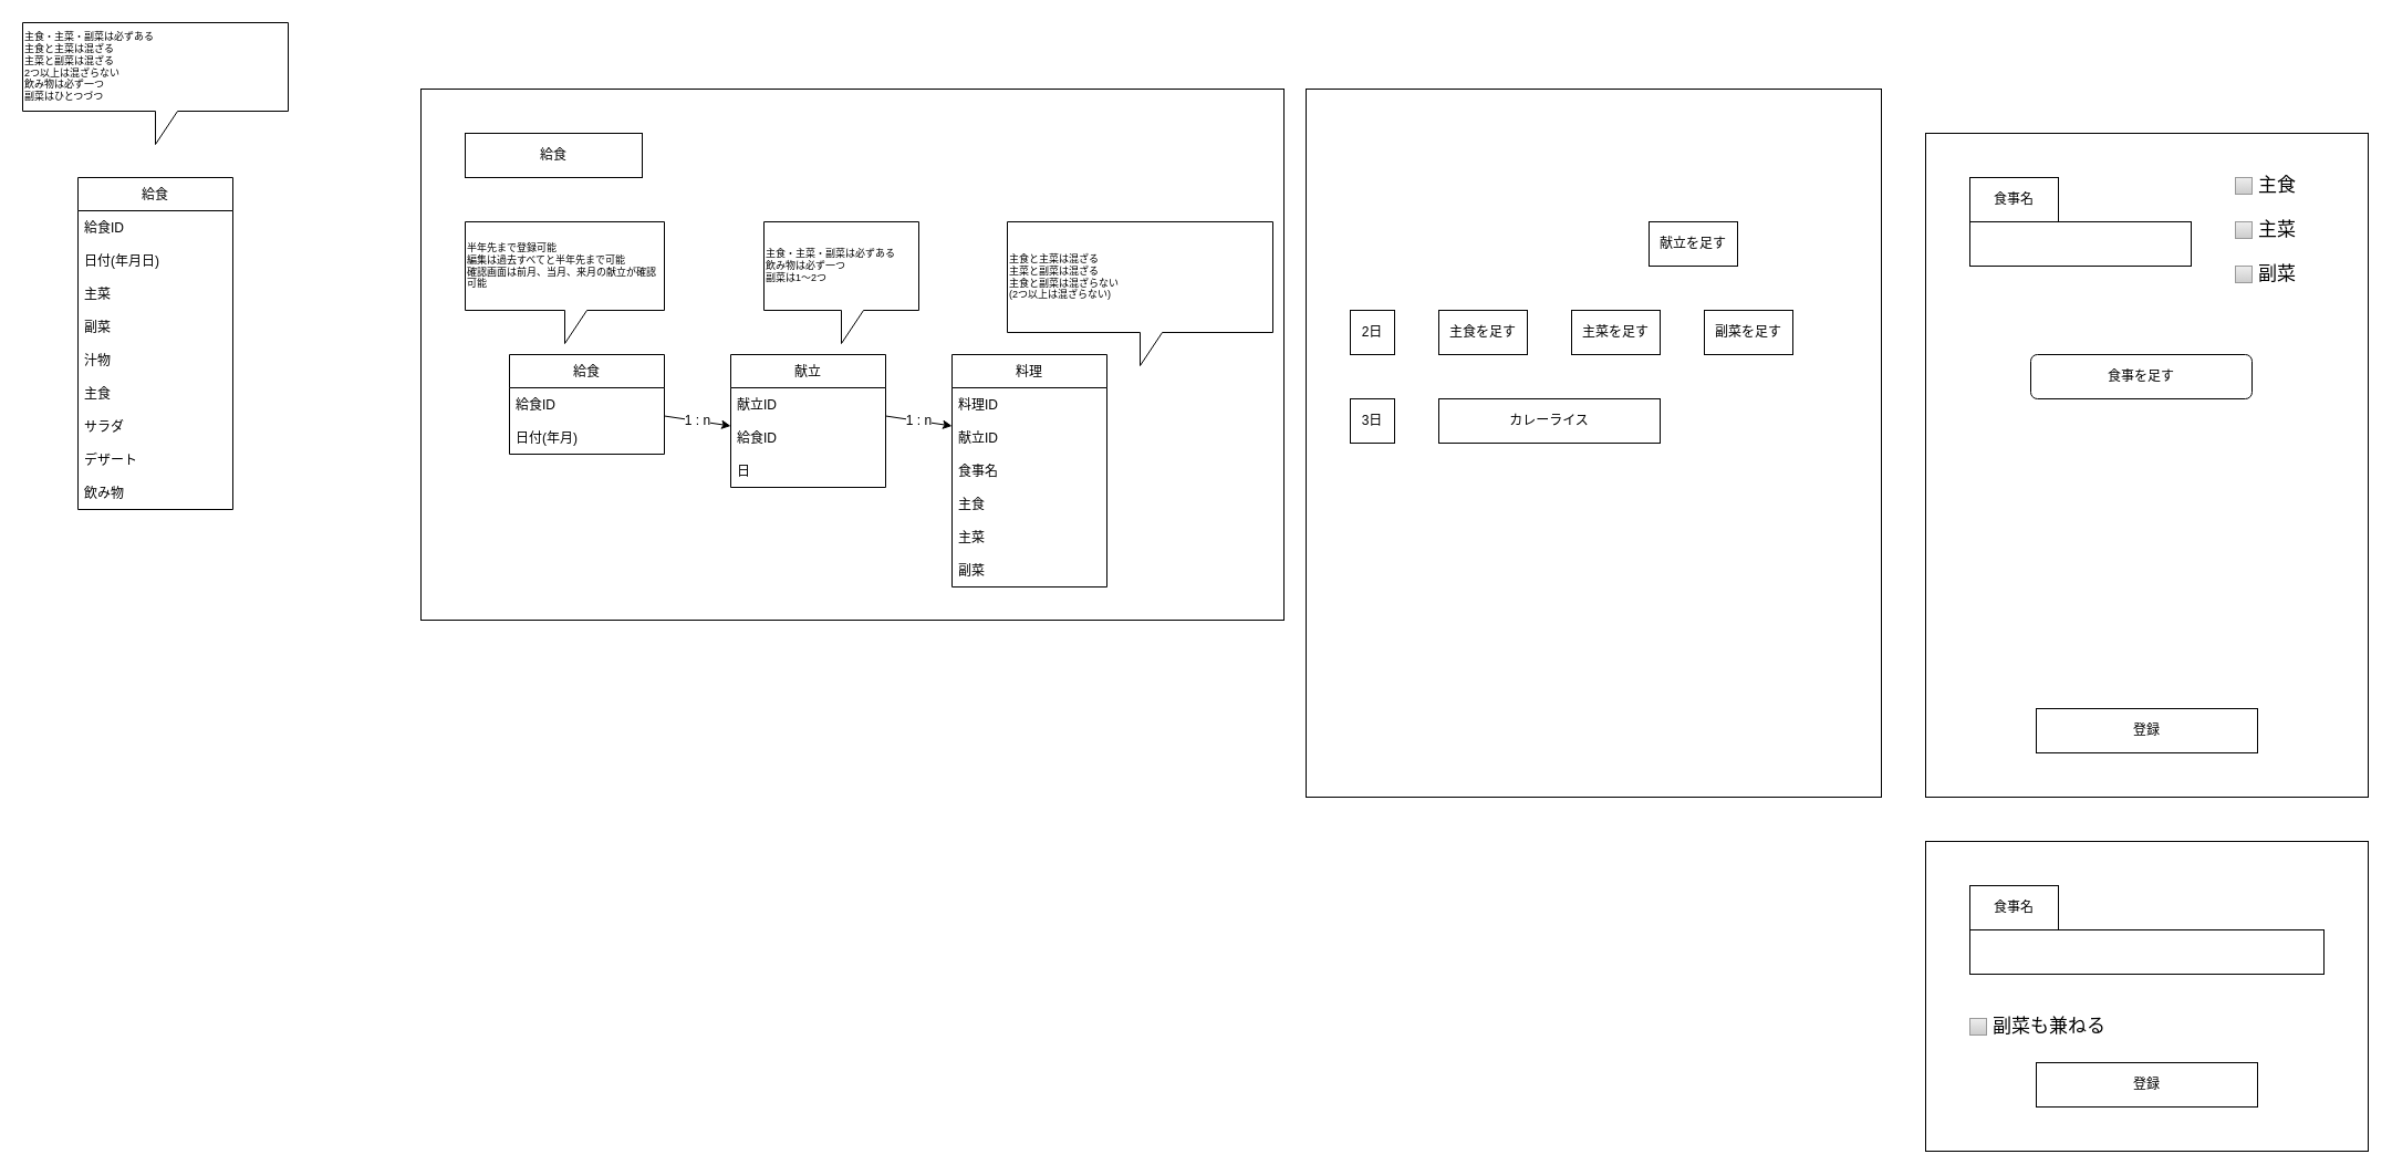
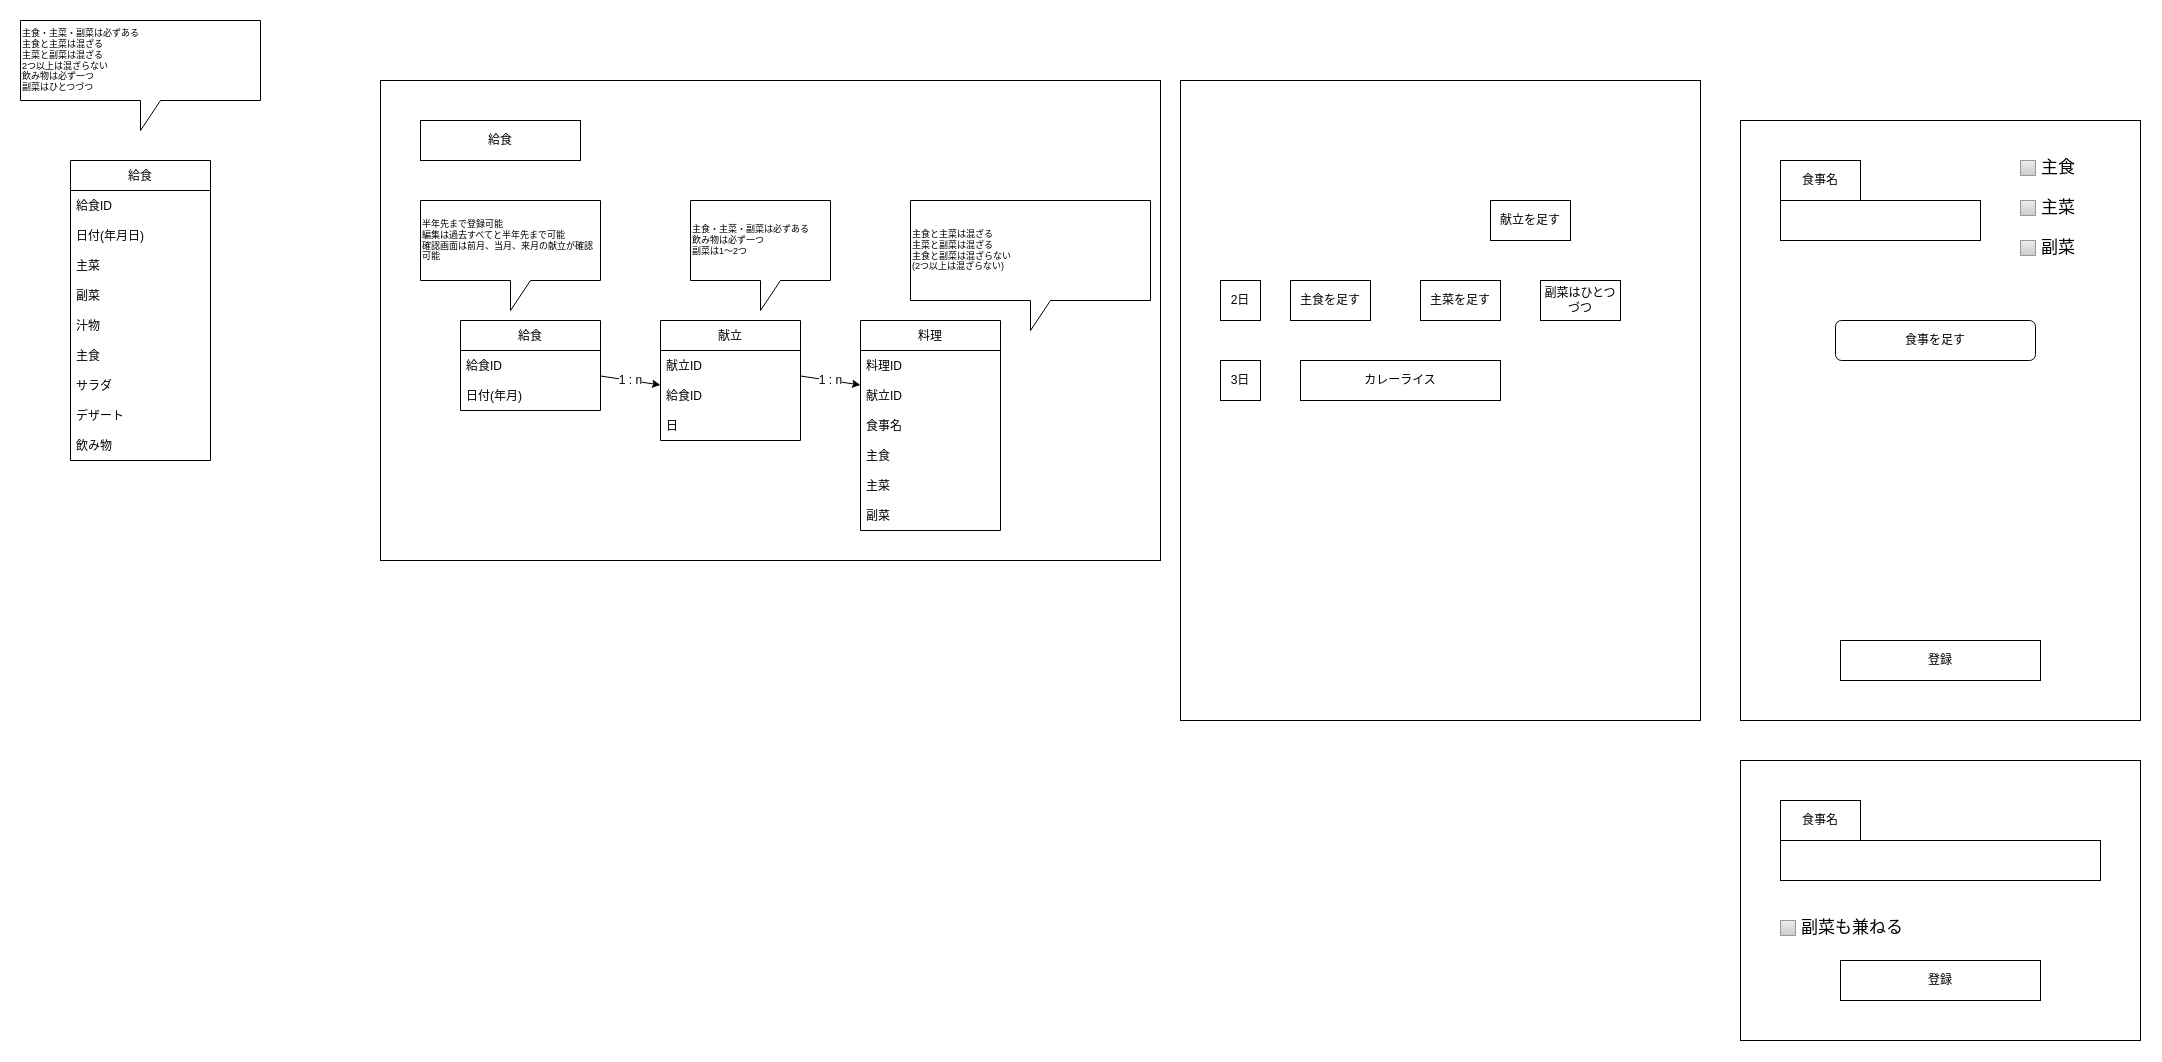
  <mxCell id="0" />
  <mxCell id="1" parent="0" />
  <mxCell id="2" value="" style="rounded=0;whiteSpace=wrap;html=1;fontColor=default;fillColor=none;" vertex="1" parent="1"><mxGeometry x="380" y="80" width="780" height="480" as="geometry" /></mxCell>
  <mxCell id="3" value="給食" style="swimlane;fontStyle=0;childLayout=stackLayout;horizontal=1;startSize=30;horizontalStack=0;resizeParent=1;resizeParentMax=0;resizeLast=0;collapsible=1;marginBottom=0;" parent="1" vertex="1"><mxGeometry x="70" y="160" width="140" height="300" as="geometry" /></mxCell>
  <mxCell id="4" value="給食ID" style="text;strokeColor=none;fillColor=none;align=left;verticalAlign=middle;spacingLeft=4;spacingRight=4;overflow=hidden;points=[[0,0.5],[1,0.5]];portConstraint=eastwest;rotatable=0;" parent="3" vertex="1"><mxGeometry y="30" width="140" height="30" as="geometry" /></mxCell>
  <mxCell id="5" value="日付(年月日)" style="text;strokeColor=none;fillColor=none;align=left;verticalAlign=middle;spacingLeft=4;spacingRight=4;overflow=hidden;points=[[0,0.5],[1,0.5]];portConstraint=eastwest;rotatable=0;" parent="3" vertex="1"><mxGeometry y="60" width="140" height="30" as="geometry" /></mxCell>
  <mxCell id="6" value="主菜" style="text;strokeColor=none;fillColor=none;align=left;verticalAlign=middle;spacingLeft=4;spacingRight=4;overflow=hidden;points=[[0,0.5],[1,0.5]];portConstraint=eastwest;rotatable=0;" parent="3" vertex="1"><mxGeometry y="90" width="140" height="30" as="geometry" /></mxCell>
  <mxCell id="7" value="副菜" style="text;strokeColor=none;fillColor=none;align=left;verticalAlign=middle;spacingLeft=4;spacingRight=4;overflow=hidden;points=[[0,0.5],[1,0.5]];portConstraint=eastwest;rotatable=0;" parent="3" vertex="1"><mxGeometry y="120" width="140" height="30" as="geometry" /></mxCell>
  <mxCell id="8" value="汁物" style="text;strokeColor=none;fillColor=none;align=left;verticalAlign=middle;spacingLeft=4;spacingRight=4;overflow=hidden;points=[[0,0.5],[1,0.5]];portConstraint=eastwest;rotatable=0;" parent="3" vertex="1"><mxGeometry y="150" width="140" height="30" as="geometry" /></mxCell>
  <mxCell id="9" value="主食" style="text;strokeColor=none;fillColor=none;align=left;verticalAlign=middle;spacingLeft=4;spacingRight=4;overflow=hidden;points=[[0,0.5],[1,0.5]];portConstraint=eastwest;rotatable=0;" parent="3" vertex="1"><mxGeometry y="180" width="140" height="30" as="geometry" /></mxCell>
  <mxCell id="10" value="サラダ" style="text;strokeColor=none;fillColor=none;align=left;verticalAlign=middle;spacingLeft=4;spacingRight=4;overflow=hidden;points=[[0,0.5],[1,0.5]];portConstraint=eastwest;rotatable=0;" parent="3" vertex="1"><mxGeometry y="210" width="140" height="30" as="geometry" /></mxCell>
  <mxCell id="11" value="デザート" style="text;strokeColor=none;fillColor=none;align=left;verticalAlign=middle;spacingLeft=4;spacingRight=4;overflow=hidden;points=[[0,0.5],[1,0.5]];portConstraint=eastwest;rotatable=0;" parent="3" vertex="1"><mxGeometry y="240" width="140" height="30" as="geometry" /></mxCell>
  <mxCell id="12" value="飲み物" style="text;strokeColor=none;fillColor=none;align=left;verticalAlign=middle;spacingLeft=4;spacingRight=4;overflow=hidden;points=[[0,0.5],[1,0.5]];portConstraint=eastwest;rotatable=0;" parent="3" vertex="1"><mxGeometry y="270" width="140" height="30" as="geometry" /></mxCell>
  <mxCell id="13" value="主食・主菜・副菜は必ずある&lt;br&gt;主食と主菜は混ざる&lt;br&gt;主菜と副菜は混ざる&lt;br&gt;2つ以上は混ざらない&lt;br&gt;飲み物は必ず一つ&lt;br&gt;副菜はひとつづつ" style="shape=callout;whiteSpace=wrap;html=1;perimeter=calloutPerimeter;fontSize=9;align=left;" parent="1" vertex="1"><mxGeometry x="20" y="20" width="240" height="110" as="geometry" /></mxCell>
  <mxCell id="14" value="1 : n" style="edgeStyle=none;html=1;fontSize=12;" parent="1" source="16" target="21" edge="1"><mxGeometry relative="1" as="geometry" /></mxCell>
  <mxCell id="15" value="給食" style="swimlane;fontStyle=0;childLayout=stackLayout;horizontal=1;startSize=30;horizontalStack=0;resizeParent=1;resizeParentMax=0;resizeLast=0;collapsible=1;marginBottom=0;" parent="1" vertex="1"><mxGeometry x="460" y="320" width="140" height="90" as="geometry" /></mxCell>
  <mxCell id="16" value="給食ID" style="text;strokeColor=none;fillColor=none;align=left;verticalAlign=middle;spacingLeft=4;spacingRight=4;overflow=hidden;points=[[0,0.5],[1,0.5]];portConstraint=eastwest;rotatable=0;" parent="15" vertex="1"><mxGeometry y="30" width="140" height="30" as="geometry" /></mxCell>
  <mxCell id="17" value="日付(年月)" style="text;strokeColor=none;fillColor=none;align=left;verticalAlign=middle;spacingLeft=4;spacingRight=4;overflow=hidden;points=[[0,0.5],[1,0.5]];portConstraint=eastwest;rotatable=0;" parent="15" vertex="1"><mxGeometry y="60" width="140" height="30" as="geometry" /></mxCell>
  <mxCell id="18" value="1 : n" style="edgeStyle=none;html=1;fontSize=12;" parent="1" source="20" target="25" edge="1"><mxGeometry relative="1" as="geometry" /></mxCell>
  <mxCell id="19" value="献立" style="swimlane;fontStyle=0;childLayout=stackLayout;horizontal=1;startSize=30;horizontalStack=0;resizeParent=1;resizeParentMax=0;resizeLast=0;collapsible=1;marginBottom=0;" parent="1" vertex="1"><mxGeometry x="660" y="320" width="140" height="120" as="geometry" /></mxCell>
  <mxCell id="20" value="献立ID" style="text;strokeColor=none;fillColor=none;align=left;verticalAlign=middle;spacingLeft=4;spacingRight=4;overflow=hidden;points=[[0,0.5],[1,0.5]];portConstraint=eastwest;rotatable=0;" parent="19" vertex="1"><mxGeometry y="30" width="140" height="30" as="geometry" /></mxCell>
  <mxCell id="21" value="給食ID" style="text;strokeColor=none;fillColor=none;align=left;verticalAlign=middle;spacingLeft=4;spacingRight=4;overflow=hidden;points=[[0,0.5],[1,0.5]];portConstraint=eastwest;rotatable=0;" parent="19" vertex="1"><mxGeometry y="60" width="140" height="30" as="geometry" /></mxCell>
  <mxCell id="22" value="日" style="text;strokeColor=none;fillColor=none;align=left;verticalAlign=middle;spacingLeft=4;spacingRight=4;overflow=hidden;points=[[0,0.5],[1,0.5]];portConstraint=eastwest;rotatable=0;" parent="19" vertex="1"><mxGeometry y="90" width="140" height="30" as="geometry" /></mxCell>
  <mxCell id="23" value="料理" style="swimlane;fontStyle=0;childLayout=stackLayout;horizontal=1;startSize=30;horizontalStack=0;resizeParent=1;resizeParentMax=0;resizeLast=0;collapsible=1;marginBottom=0;" parent="1" vertex="1"><mxGeometry x="860" y="320" width="140" height="210" as="geometry" /></mxCell>
  <mxCell id="24" value="料理ID" style="text;strokeColor=none;fillColor=none;align=left;verticalAlign=middle;spacingLeft=4;spacingRight=4;overflow=hidden;points=[[0,0.5],[1,0.5]];portConstraint=eastwest;rotatable=0;" parent="23" vertex="1"><mxGeometry y="30" width="140" height="30" as="geometry" /></mxCell>
  <mxCell id="25" value="献立ID" style="text;strokeColor=none;fillColor=none;align=left;verticalAlign=middle;spacingLeft=4;spacingRight=4;overflow=hidden;points=[[0,0.5],[1,0.5]];portConstraint=eastwest;rotatable=0;" parent="23" vertex="1"><mxGeometry y="60" width="140" height="30" as="geometry" /></mxCell>
  <mxCell id="26" value="食事名" style="text;strokeColor=none;fillColor=none;align=left;verticalAlign=middle;spacingLeft=4;spacingRight=4;overflow=hidden;points=[[0,0.5],[1,0.5]];portConstraint=eastwest;rotatable=0;" parent="23" vertex="1"><mxGeometry y="90" width="140" height="30" as="geometry" /></mxCell>
  <mxCell id="27" value="主食" style="text;strokeColor=none;fillColor=none;align=left;verticalAlign=middle;spacingLeft=4;spacingRight=4;overflow=hidden;points=[[0,0.5],[1,0.5]];portConstraint=eastwest;rotatable=0;" parent="23" vertex="1"><mxGeometry y="120" width="140" height="30" as="geometry" /></mxCell>
  <mxCell id="28" value="主菜" style="text;strokeColor=none;fillColor=none;align=left;verticalAlign=middle;spacingLeft=4;spacingRight=4;overflow=hidden;points=[[0,0.5],[1,0.5]];portConstraint=eastwest;rotatable=0;" parent="23" vertex="1"><mxGeometry y="150" width="140" height="30" as="geometry" /></mxCell>
  <mxCell id="29" value="副菜" style="text;strokeColor=none;fillColor=none;align=left;verticalAlign=middle;spacingLeft=4;spacingRight=4;overflow=hidden;points=[[0,0.5],[1,0.5]];portConstraint=eastwest;rotatable=0;" parent="23" vertex="1"><mxGeometry y="180" width="140" height="30" as="geometry" /></mxCell>
  <mxCell id="30" value="主食と主菜は混ざる&lt;br&gt;主菜と副菜は混ざる&lt;br&gt;主食と副菜は混ざらない&lt;br&gt;(2つ以上は混ざらない)" style="shape=callout;whiteSpace=wrap;html=1;perimeter=calloutPerimeter;fontSize=9;align=left;" parent="1" vertex="1"><mxGeometry x="910" y="200" width="240" height="130" as="geometry" /></mxCell>
  <mxCell id="31" value="主食・主菜・副菜は必ずある&lt;br&gt;飲み物は必ず一つ&lt;br&gt;副菜は1～2つ" style="shape=callout;whiteSpace=wrap;html=1;perimeter=calloutPerimeter;fontSize=9;align=left;" parent="1" vertex="1"><mxGeometry x="690" y="200" width="140" height="110" as="geometry" /></mxCell>
  <mxCell id="32" value="" style="rounded=0;whiteSpace=wrap;html=1;fillColor=none;" vertex="1" parent="1"><mxGeometry x="1180" y="80" width="520" height="640" as="geometry" /></mxCell>
  <mxCell id="33" value="2日" style="rounded=0;whiteSpace=wrap;html=1;fillColor=none;" vertex="1" parent="1"><mxGeometry x="1220" y="280" width="40" height="40" as="geometry" /></mxCell>
  <mxCell id="34" value="3日" style="rounded=0;whiteSpace=wrap;html=1;fillColor=none;" vertex="1" parent="1"><mxGeometry x="1220" y="360" width="40" height="40" as="geometry" /></mxCell>
  <mxCell id="35" value="献立を足す" style="rounded=0;whiteSpace=wrap;html=1;fillColor=none;" vertex="1" parent="1"><mxGeometry x="1490" y="200" width="80" height="40" as="geometry" /></mxCell>
  <mxCell id="36" value="" style="rounded=0;whiteSpace=wrap;html=1;fillColor=none;" vertex="1" parent="1"><mxGeometry x="1740" y="120" width="400" height="600" as="geometry" /></mxCell>
  <mxCell id="37" value="食事名" style="rounded=0;whiteSpace=wrap;html=1;fillColor=none;" vertex="1" parent="1"><mxGeometry x="1780" y="160" width="80" height="40" as="geometry" /></mxCell>
  <mxCell id="38" value="" style="rounded=0;whiteSpace=wrap;html=1;fillColor=none;" vertex="1" parent="1"><mxGeometry x="1780" y="200" width="200" height="40" as="geometry" /></mxCell>
  <mxCell id="39" value="主食" style="strokeWidth=1;shadow=0;dashed=0;align=center;html=1;shape=mxgraph.mockup.forms.rrect;rSize=0;fillColor=#eeeeee;strokeColor=#999999;gradientColor=#cccccc;align=left;spacingLeft=4;fontSize=17;fontColor=default;labelPosition=right;" vertex="1" parent="1"><mxGeometry x="2020" y="160" width="15" height="15" as="geometry" /></mxCell>
  <mxCell id="40" value="主菜" style="strokeWidth=1;shadow=0;dashed=0;align=center;html=1;shape=mxgraph.mockup.forms.rrect;rSize=0;fillColor=#eeeeee;strokeColor=#999999;gradientColor=#cccccc;align=left;spacingLeft=4;fontSize=17;fontColor=default;labelPosition=right;" vertex="1" parent="1"><mxGeometry x="2020" y="200" width="15" height="15" as="geometry" /></mxCell>
  <mxCell id="41" value="副菜" style="strokeWidth=1;shadow=0;dashed=0;align=center;html=1;shape=mxgraph.mockup.forms.rrect;rSize=0;fillColor=#eeeeee;strokeColor=#999999;gradientColor=#cccccc;align=left;spacingLeft=4;fontSize=17;fontColor=default;labelPosition=right;" vertex="1" parent="1"><mxGeometry x="2020" y="240" width="15" height="15" as="geometry" /></mxCell>
  <mxCell id="42" value="食事を足す" style="whiteSpace=wrap;html=1;fillColor=none;rounded=1;" vertex="1" parent="1"><mxGeometry x="1835" y="320" width="200" height="40" as="geometry" /></mxCell>
  <mxCell id="43" value="登録" style="rounded=0;whiteSpace=wrap;html=1;fillColor=none;" vertex="1" parent="1"><mxGeometry x="1840" y="640" width="200" height="40" as="geometry" /></mxCell>
- <mxCell id="44" value="主食を足す" style="rounded=0;whiteSpace=wrap;html=1;fillColor=none;" vertex="1" parent="1"><mxGeometry x="1300" y="280" width="80" height="40" as="geometry" /></mxCell>
+ <mxCell id="44" value="主食を足す" style="rounded=0;whiteSpace=wrap;html=1;fillColor=none;" vertex="1" parent="1"><mxGeometry x="1290" y="280" width="80" height="40" as="geometry" /></mxCell>
  <mxCell id="45" value="主菜を足す" style="rounded=0;whiteSpace=wrap;html=1;fillColor=none;" vertex="1" parent="1"><mxGeometry x="1420" y="280" width="80" height="40" as="geometry" /></mxCell>
- <mxCell id="46" value="副菜を足す" style="rounded=0;whiteSpace=wrap;html=1;fillColor=none;" vertex="1" parent="1"><mxGeometry x="1540" y="280" width="80" height="40" as="geometry" /></mxCell>
+ <mxCell id="46" value="副菜はひとつづつ" style="rounded=0;whiteSpace=wrap;html=1;fillColor=none;" vertex="1" parent="1"><mxGeometry x="1540" y="280" width="80" height="40" as="geometry" /></mxCell>
  <mxCell id="47" value="" style="rounded=0;whiteSpace=wrap;html=1;fillColor=none;" vertex="1" parent="1"><mxGeometry x="1740" y="760" width="400" height="280" as="geometry" /></mxCell>
  <mxCell id="48" value="食事名" style="rounded=0;whiteSpace=wrap;html=1;fillColor=none;" vertex="1" parent="1"><mxGeometry x="1780" y="800" width="80" height="40" as="geometry" /></mxCell>
  <mxCell id="49" value="" style="rounded=0;whiteSpace=wrap;html=1;fillColor=none;" vertex="1" parent="1"><mxGeometry x="1780" y="840" width="320" height="40" as="geometry" /></mxCell>
  <mxCell id="50" value="副菜も兼ねる" style="strokeWidth=1;shadow=0;dashed=0;align=center;html=1;shape=mxgraph.mockup.forms.rrect;rSize=0;fillColor=#eeeeee;strokeColor=#999999;gradientColor=#cccccc;align=left;spacingLeft=4;fontSize=17;fontColor=default;labelPosition=right;" vertex="1" parent="1"><mxGeometry x="1780" y="920" width="15" height="15" as="geometry" /></mxCell>
  <mxCell id="51" value="登録" style="rounded=0;whiteSpace=wrap;html=1;fillColor=none;" vertex="1" parent="1"><mxGeometry x="1840" y="960" width="200" height="40" as="geometry" /></mxCell>
  <mxCell id="52" value="カレーライス" style="rounded=0;whiteSpace=wrap;html=1;fillColor=none;" vertex="1" parent="1"><mxGeometry x="1300" y="360" width="200" height="40" as="geometry" /></mxCell>
  <mxCell id="53" value="半年先まで登録可能&lt;br&gt;編集は過去すべてと半年先まで可能&lt;br&gt;確認画面は前月、当月、来月の献立が確認可能" style="shape=callout;whiteSpace=wrap;html=1;perimeter=calloutPerimeter;fontSize=9;align=left;" vertex="1" parent="1"><mxGeometry x="420" y="200" width="180" height="110" as="geometry" /></mxCell>
  <mxCell id="54" value="給食" style="rounded=0;whiteSpace=wrap;html=1;fontColor=default;fillColor=none;" vertex="1" parent="1"><mxGeometry x="420" y="120" width="160" height="40" as="geometry" /></mxCell>
